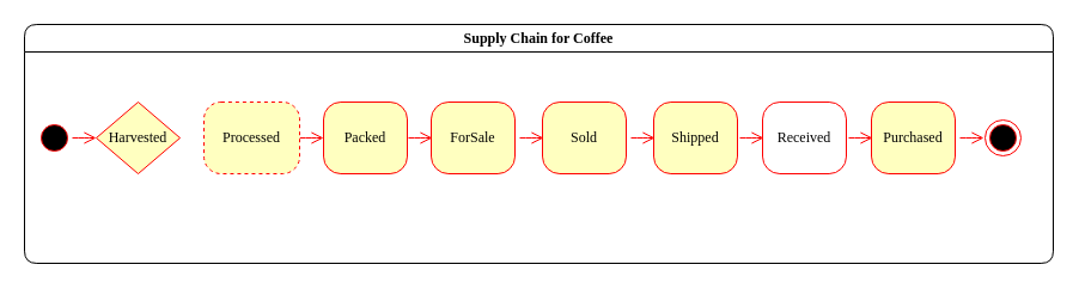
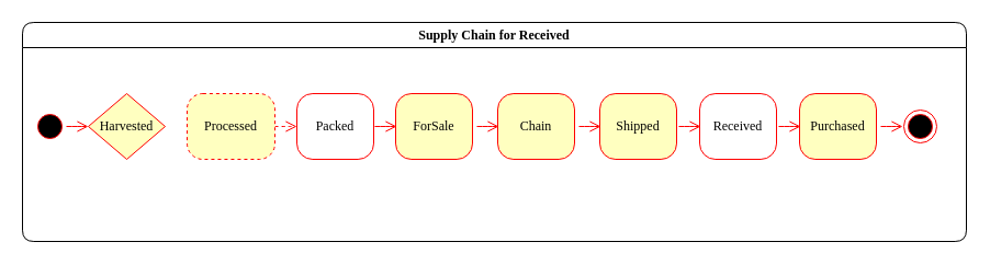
  <mxCell id="0" />
  <mxCell id="1" parent="0" />
- <mxCell id="2" value="Supply Chain for Coffee" style="swimlane;whiteSpace=wrap;html=1;rounded=1;shadow=0;comic=0;labelBackgroundColor=none;strokeWidth=1;fontFamily=Verdana;fontSize=12;align=center;" parent="1" vertex="1"><mxGeometry x="20" y="20" width="860" height="200" as="geometry" /></mxCell>
+ <mxCell id="2" value="Supply Chain for Received" style="swimlane;whiteSpace=wrap;html=1;rounded=1;shadow=0;comic=0;labelBackgroundColor=none;strokeWidth=1;fontFamily=Verdana;fontSize=12;align=center;" parent="1" vertex="1"><mxGeometry x="20" y="20" width="860" height="200" as="geometry" /></mxCell>
  <mxCell id="3" value="Harvested" style="rhombus;whiteSpace=wrap;html=1;arcSize=24;fillColor=#ffffc0;strokeColor=#ff0000;shadow=0;comic=0;labelBackgroundColor=none;fontFamily=Verdana;fontSize=12;fontColor=#000000;align=center;" parent="2" vertex="1"><mxGeometry x="60" y="65" width="70" height="60" as="geometry" /></mxCell>
  <mxCell id="4" value="" style="ellipse;html=1;shape=endState;fillColor=#000000;strokeColor=#ff0000;rounded=1;shadow=0;comic=0;labelBackgroundColor=none;fontFamily=Verdana;fontSize=12;fontColor=#000000;align=center;" parent="2" vertex="1"><mxGeometry x="803" y="80" width="30" height="30" as="geometry" /></mxCell>
  <mxCell id="5" style="edgeStyle=elbowEdgeStyle;html=1;labelBackgroundColor=none;endArrow=open;endSize=8;strokeColor=#ff0000;fontFamily=Verdana;fontSize=12;align=left;" parent="2" source="6" target="3" edge="1"><mxGeometry relative="1" as="geometry" /></mxCell>
  <mxCell id="6" value="" style="ellipse;html=1;shape=startState;fillColor=#000000;strokeColor=#ff0000;rounded=1;shadow=0;comic=0;labelBackgroundColor=none;fontFamily=Verdana;fontSize=12;fontColor=#000000;align=center;direction=south;" parent="2" vertex="1"><mxGeometry x="10" y="80" width="30" height="30" as="geometry" /></mxCell>
- <mxCell id="7" style="edgeStyle=elbowEdgeStyle;html=1;labelBackgroundColor=none;endArrow=open;endSize=8;strokeColor=#ff0000;fontFamily=Verdana;fontSize=12;align=left;" parent="2" source="8" target="9" edge="1"><mxGeometry relative="1" as="geometry" /></mxCell>
+ <mxCell id="7" style="edgeStyle=elbowEdgeStyle;html=1;labelBackgroundColor=none;endArrow=open;endSize=8;strokeColor=#ff0000;fontFamily=Verdana;fontSize=12;align=left;dashed=1;" parent="2" source="8" target="9" edge="1"><mxGeometry relative="1" as="geometry" /></mxCell>
  <mxCell id="8" value="Processed" style="rounded=1;whiteSpace=wrap;html=1;arcSize=24;fillColor=#ffffc0;strokeColor=#ff0000;shadow=0;comic=0;labelBackgroundColor=none;fontFamily=Verdana;fontSize=12;fontColor=#000000;align=center;dashed=1;" parent="2" vertex="1"><mxGeometry x="150" y="65" width="80" height="60" as="geometry" /></mxCell>
- <mxCell id="9" value="Packed" style="rounded=1;whiteSpace=wrap;html=1;arcSize=24;fillColor=#ffffc0;strokeColor=#ff0000;shadow=0;comic=0;labelBackgroundColor=none;fontFamily=Verdana;fontSize=12;fontColor=#000000;align=center;" parent="2" vertex="1"><mxGeometry x="250" y="65" width="70" height="60" as="geometry" /></mxCell>
+ <mxCell id="9" value="Packed" style="rounded=1;whiteSpace=wrap;html=1;arcSize=24;fillColor=#ffffff;strokeColor=#ff0000;shadow=0;comic=0;labelBackgroundColor=none;fontFamily=Verdana;fontSize=12;fontColor=#000000;align=center;" parent="2" vertex="1"><mxGeometry x="250" y="65" width="70" height="60" as="geometry" /></mxCell>
  <mxCell id="10" value="ForSale" style="rounded=1;whiteSpace=wrap;html=1;arcSize=24;fillColor=#ffffc0;strokeColor=#ff0000;shadow=0;comic=0;labelBackgroundColor=none;fontFamily=Verdana;fontSize=12;fontColor=#000000;align=center;" vertex="1" parent="2"><mxGeometry x="340" y="65" width="70" height="60" as="geometry" /></mxCell>
  <mxCell id="11" style="edgeStyle=elbowEdgeStyle;html=1;labelBackgroundColor=none;endArrow=open;endSize=8;strokeColor=#ff0000;fontFamily=Verdana;fontSize=12;align=left;" edge="1" parent="1"><mxGeometry relative="1" as="geometry"><mxPoint x="341" y="115" as="sourcePoint" /><mxPoint x="361" y="115" as="targetPoint" /></mxGeometry></mxCell>
- <mxCell id="12" value="Sold" style="rounded=1;whiteSpace=wrap;html=1;arcSize=24;fillColor=#ffffc0;strokeColor=#ff0000;shadow=0;comic=0;labelBackgroundColor=none;fontFamily=Verdana;fontSize=12;fontColor=#000000;align=center;" vertex="1" parent="1"><mxGeometry x="453" y="85" width="70" height="60" as="geometry" /></mxCell>
+ <mxCell id="12" value="Chain" style="rounded=1;whiteSpace=wrap;html=1;arcSize=24;fillColor=#ffffc0;strokeColor=#ff0000;shadow=0;comic=0;labelBackgroundColor=none;fontFamily=Verdana;fontSize=12;fontColor=#000000;align=center;" vertex="1" parent="1"><mxGeometry x="453" y="85" width="70" height="60" as="geometry" /></mxCell>
  <mxCell id="13" style="edgeStyle=elbowEdgeStyle;html=1;labelBackgroundColor=none;endArrow=open;endSize=8;strokeColor=#ff0000;fontFamily=Verdana;fontSize=12;align=left;" edge="1" parent="1"><mxGeometry relative="1" as="geometry"><mxPoint x="434" y="115" as="sourcePoint" /><mxPoint x="454" y="115" as="targetPoint" /></mxGeometry></mxCell>
  <mxCell id="14" value="Shipped" style="rounded=1;whiteSpace=wrap;html=1;arcSize=24;fillColor=#ffffc0;strokeColor=#ff0000;shadow=0;comic=0;labelBackgroundColor=none;fontFamily=Verdana;fontSize=12;fontColor=#000000;align=center;" vertex="1" parent="1"><mxGeometry x="546" y="85" width="70" height="60" as="geometry" /></mxCell>
  <mxCell id="15" style="edgeStyle=elbowEdgeStyle;html=1;labelBackgroundColor=none;endArrow=open;endSize=8;strokeColor=#ff0000;fontFamily=Verdana;fontSize=12;align=left;" edge="1" parent="1"><mxGeometry relative="1" as="geometry"><mxPoint x="527" y="115" as="sourcePoint" /><mxPoint x="547" y="115" as="targetPoint" /></mxGeometry></mxCell>
  <mxCell id="16" value="Received" style="rounded=1;whiteSpace=wrap;html=1;arcSize=24;fillColor=#ffffff;strokeColor=#ff0000;shadow=0;comic=0;labelBackgroundColor=none;fontFamily=Verdana;fontSize=12;fontColor=#000000;align=center;" vertex="1" parent="1"><mxGeometry x="637" y="85" width="70" height="60" as="geometry" /></mxCell>
  <mxCell id="17" style="edgeStyle=elbowEdgeStyle;html=1;labelBackgroundColor=none;endArrow=open;endSize=8;strokeColor=#ff0000;fontFamily=Verdana;fontSize=12;align=left;" edge="1" parent="1"><mxGeometry relative="1" as="geometry"><mxPoint x="618" y="115" as="sourcePoint" /><mxPoint x="638" y="115" as="targetPoint" /></mxGeometry></mxCell>
  <mxCell id="18" value="Purchased" style="rounded=1;whiteSpace=wrap;html=1;arcSize=24;fillColor=#ffffc0;strokeColor=#ff0000;shadow=0;comic=0;labelBackgroundColor=none;fontFamily=Verdana;fontSize=12;fontColor=#000000;align=center;" vertex="1" parent="1"><mxGeometry x="728" y="85" width="70" height="60" as="geometry" /></mxCell>
  <mxCell id="19" style="edgeStyle=elbowEdgeStyle;html=1;labelBackgroundColor=none;endArrow=open;endSize=8;strokeColor=#ff0000;fontFamily=Verdana;fontSize=12;align=left;" edge="1" parent="1"><mxGeometry relative="1" as="geometry"><mxPoint x="709" y="115" as="sourcePoint" /><mxPoint x="729" y="115" as="targetPoint" /></mxGeometry></mxCell>
  <mxCell id="20" style="edgeStyle=elbowEdgeStyle;html=1;labelBackgroundColor=none;endArrow=open;endSize=8;strokeColor=#ff0000;fontFamily=Verdana;fontSize=12;align=left;" edge="1" parent="1"><mxGeometry relative="1" as="geometry"><mxPoint x="802" y="115" as="sourcePoint" /><mxPoint x="822" y="115" as="targetPoint" /></mxGeometry></mxCell>
